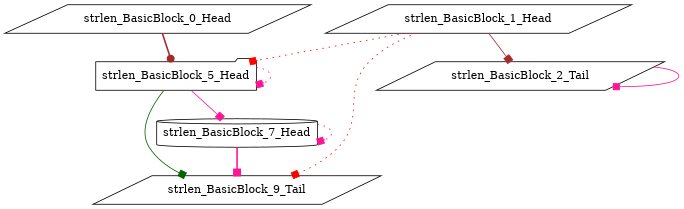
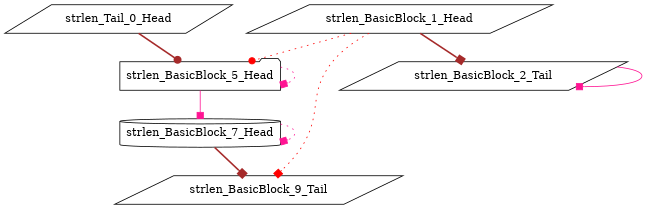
  digraph {
    node [shape=parallelogram]
    edge [arrowhead=box color=deeppink style=dotted]
    strlen_BasicBlock_5_Head [shape=folder]
-   strlen_BasicBlock_0_Head
+   strlen_BasicBlock_0_Head [label=strlen_Tail_0_Head]
    strlen_BasicBlock_9_Tail
    strlen_BasicBlock_7_Head [shape=cylinder]
    strlen_BasicBlock_1_Head
    strlen_BasicBlock_2_Tail
    strlen_BasicBlock_5_Head -> strlen_BasicBlock_5_Head
-   strlen_BasicBlock_5_Head -> strlen_BasicBlock_9_Tail [color=darkgreen style=solid]
    strlen_BasicBlock_5_Head -> strlen_BasicBlock_7_Head [style=solid]
    strlen_BasicBlock_0_Head -> strlen_BasicBlock_5_Head [arrowhead=dot color=brown style=bold]
-   strlen_BasicBlock_7_Head -> strlen_BasicBlock_9_Tail [style=bold]
+   strlen_BasicBlock_7_Head -> strlen_BasicBlock_9_Tail [color=brown style=bold]
    strlen_BasicBlock_7_Head -> strlen_BasicBlock_7_Head
-   strlen_BasicBlock_1_Head -> strlen_BasicBlock_5_Head [color=red]
+   strlen_BasicBlock_1_Head -> strlen_BasicBlock_5_Head [arrowhead=dot color=red]
    strlen_BasicBlock_1_Head -> strlen_BasicBlock_9_Tail [color=red]
-   strlen_BasicBlock_1_Head -> strlen_BasicBlock_2_Tail [color=brown style=solid]
+   strlen_BasicBlock_1_Head -> strlen_BasicBlock_2_Tail [color=brown style=bold]
    strlen_BasicBlock_2_Tail -> strlen_BasicBlock_2_Tail [style=solid]
  }
